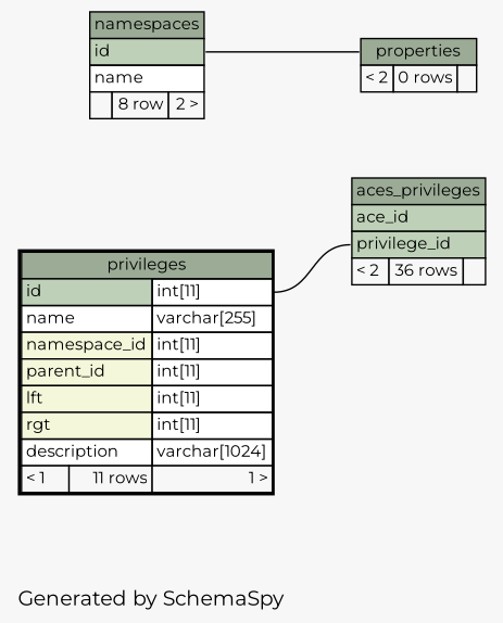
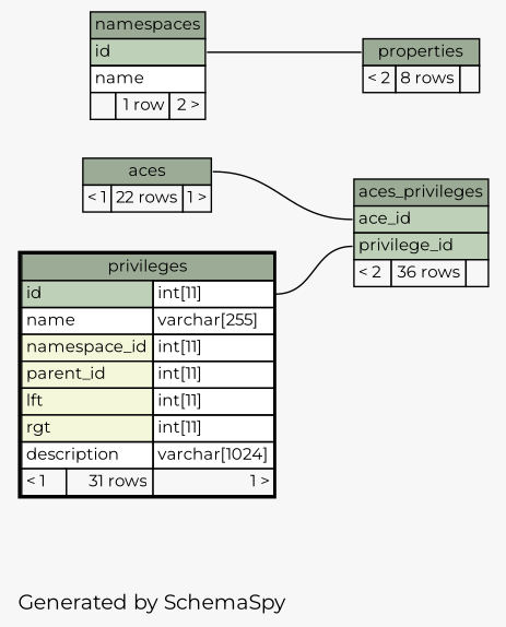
  digraph {
    bgcolor="#f7f7f7"
    fontname=Montserrat
    label="\nGenerated by SchemaSpy"
    labeljust=l
    rankdir=RL
    node [fontname=Montserrat fontsize=11 shape=plaintext]
    edge [arrowhead=none arrowsize=0.8 arrowtail=crowtee fontname=Montserrat]
    n1 [label=<     <TABLE BORDER="0" CELLBORDER="1" CELLSPACING="0" BGCOLOR="#ffffff">       <TR><TD PORT="aces_privileges.heading" COLSPAN="3" BGCOLOR="#9bab96" ALIGN="CENTER">aces_privileges</TD></TR>       <TR><TD PORT="ace_id" COLSPAN="3" BGCOLOR="#bed1b8" ALIGN="LEFT">ace_id</TD></TR>       <TR><TD PORT="privilege_id" COLSPAN="3" BGCOLOR="#bed1b8" ALIGN="LEFT">privilege_id</TD></TR>       <TR><TD ALIGN="LEFT" BGCOLOR="#f7f7f7">&lt; 2</TD><TD ALIGN="RIGHT" BGCOLOR="#f7f7f7">36 rows</TD><TD ALIGN="RIGHT" BGCOLOR="#f7f7f7">  </TD></TR>     </TABLE>>]
-   n3 [label=<     <TABLE BORDER="2" CELLBORDER="1" CELLSPACING="0" BGCOLOR="#ffffff">       <TR><TD PORT="privileges.heading" COLSPAN="3" BGCOLOR="#9bab96" ALIGN="CENTER">privileges</TD></TR>       <TR><TD PORT="id" COLSPAN="2" BGCOLOR="#bed1b8" ALIGN="LEFT">id</TD><TD PORT="id.type" ALIGN="LEFT">int[11]</TD></TR>       <TR><TD PORT="name" COLSPAN="2" ALIGN="LEFT">name</TD><TD PORT="name.type" ALIGN="LEFT">varchar[255]</TD></TR>       <TR><TD PORT="namespace_id" COLSPAN="2" BGCOLOR="#f4f7da" ALIGN="LEFT">namespace_id</TD><TD PORT="namespace_id.type" ALIGN="LEFT">int[11]</TD></TR>       <TR><TD PORT="parent_id" COLSPAN="2" BGCOLOR="#f4f7da" ALIGN="LEFT">parent_id</TD><TD PORT="parent_id.type" ALIGN="LEFT">int[11]</TD></TR>       <TR><TD PORT="lft" COLSPAN="2" BGCOLOR="#f4f7da" ALIGN="LEFT">lft</TD><TD PORT="lft.type" ALIGN="LEFT">int[11]</TD></TR>       <TR><TD PORT="rgt" COLSPAN="2" BGCOLOR="#f4f7da" ALIGN="LEFT">rgt</TD><TD PORT="rgt.type" ALIGN="LEFT">int[11]</TD></TR>       <TR><TD PORT="description" COLSPAN="2" ALIGN="LEFT">description</TD><TD PORT="description.type" ALIGN="LEFT">varchar[1024]</TD></TR>       <TR><TD ALIGN="LEFT" BGCOLOR="#f7f7f7">&lt; 1</TD><TD ALIGN="RIGHT" BGCOLOR="#f7f7f7">11 rows</TD><TD ALIGN="RIGHT" BGCOLOR="#f7f7f7">1 &gt;</TD></TR>     </TABLE>>]
-   n4 [label=<     <TABLE BORDER="0" CELLBORDER="1" CELLSPACING="0" BGCOLOR="#ffffff">       <TR><TD PORT="namespaces.heading" COLSPAN="3" BGCOLOR="#9bab96" ALIGN="CENTER">namespaces</TD></TR>       <TR><TD PORT="id" COLSPAN="3" BGCOLOR="#bed1b8" ALIGN="LEFT">id</TD></TR>       <TR><TD PORT="name" COLSPAN="3" ALIGN="LEFT">name</TD></TR>       <TR><TD ALIGN="LEFT" BGCOLOR="#f7f7f7">  </TD><TD ALIGN="RIGHT" BGCOLOR="#f7f7f7">8 row</TD><TD ALIGN="RIGHT" BGCOLOR="#f7f7f7">2 &gt;</TD></TR>     </TABLE>>]
-   n5 [label=<     <TABLE BORDER="0" CELLBORDER="1" CELLSPACING="0" BGCOLOR="#ffffff">       <TR><TD PORT="properties.heading" COLSPAN="3" BGCOLOR="#9bab96" ALIGN="CENTER">properties</TD></TR>       <TR><TD ALIGN="LEFT" BGCOLOR="#f7f7f7">&lt; 2</TD><TD ALIGN="RIGHT" BGCOLOR="#f7f7f7">0 rows</TD><TD ALIGN="RIGHT" BGCOLOR="#f7f7f7">  </TD></TR>     </TABLE>>]
+   n2 [label=<     <TABLE BORDER="0" CELLBORDER="1" CELLSPACING="0" BGCOLOR="#ffffff">       <TR><TD PORT="aces.heading" COLSPAN="3" BGCOLOR="#9bab96" ALIGN="CENTER">aces</TD></TR>       <TR><TD ALIGN="LEFT" BGCOLOR="#f7f7f7">&lt; 1</TD><TD ALIGN="RIGHT" BGCOLOR="#f7f7f7">22 rows</TD><TD ALIGN="RIGHT" BGCOLOR="#f7f7f7">1 &gt;</TD></TR>     </TABLE>>]
+   n3 [label=<     <TABLE BORDER="2" CELLBORDER="1" CELLSPACING="0" BGCOLOR="#ffffff">       <TR><TD PORT="privileges.heading" COLSPAN="3" BGCOLOR="#9bab96" ALIGN="CENTER">privileges</TD></TR>       <TR><TD PORT="id" COLSPAN="2" BGCOLOR="#bed1b8" ALIGN="LEFT">id</TD><TD PORT="id.type" ALIGN="LEFT">int[11]</TD></TR>       <TR><TD PORT="name" COLSPAN="2" ALIGN="LEFT">name</TD><TD PORT="name.type" ALIGN="LEFT">varchar[255]</TD></TR>       <TR><TD PORT="namespace_id" COLSPAN="2" BGCOLOR="#f4f7da" ALIGN="LEFT">namespace_id</TD><TD PORT="namespace_id.type" ALIGN="LEFT">int[11]</TD></TR>       <TR><TD PORT="parent_id" COLSPAN="2" BGCOLOR="#f4f7da" ALIGN="LEFT">parent_id</TD><TD PORT="parent_id.type" ALIGN="LEFT">int[11]</TD></TR>       <TR><TD PORT="lft" COLSPAN="2" BGCOLOR="#f4f7da" ALIGN="LEFT">lft</TD><TD PORT="lft.type" ALIGN="LEFT">int[11]</TD></TR>       <TR><TD PORT="rgt" COLSPAN="2" BGCOLOR="#f4f7da" ALIGN="LEFT">rgt</TD><TD PORT="rgt.type" ALIGN="LEFT">int[11]</TD></TR>       <TR><TD PORT="description" COLSPAN="2" ALIGN="LEFT">description</TD><TD PORT="description.type" ALIGN="LEFT">varchar[1024]</TD></TR>       <TR><TD ALIGN="LEFT" BGCOLOR="#f7f7f7">&lt; 1</TD><TD ALIGN="RIGHT" BGCOLOR="#f7f7f7">31 rows</TD><TD ALIGN="RIGHT" BGCOLOR="#f7f7f7">1 &gt;</TD></TR>     </TABLE>>]
+   n4 [label=<     <TABLE BORDER="0" CELLBORDER="1" CELLSPACING="0" BGCOLOR="#ffffff">       <TR><TD PORT="namespaces.heading" COLSPAN="3" BGCOLOR="#9bab96" ALIGN="CENTER">namespaces</TD></TR>       <TR><TD PORT="id" COLSPAN="3" BGCOLOR="#bed1b8" ALIGN="LEFT">id</TD></TR>       <TR><TD PORT="name" COLSPAN="3" ALIGN="LEFT">name</TD></TR>       <TR><TD ALIGN="LEFT" BGCOLOR="#f7f7f7">  </TD><TD ALIGN="RIGHT" BGCOLOR="#f7f7f7">1 row</TD><TD ALIGN="RIGHT" BGCOLOR="#f7f7f7">2 &gt;</TD></TR>     </TABLE>>]
+   n5 [label=<     <TABLE BORDER="0" CELLBORDER="1" CELLSPACING="0" BGCOLOR="#ffffff">       <TR><TD PORT="properties.heading" COLSPAN="3" BGCOLOR="#9bab96" ALIGN="CENTER">properties</TD></TR>       <TR><TD ALIGN="LEFT" BGCOLOR="#f7f7f7">&lt; 2</TD><TD ALIGN="RIGHT" BGCOLOR="#f7f7f7">8 rows</TD><TD ALIGN="RIGHT" BGCOLOR="#f7f7f7">  </TD></TR>     </TABLE>>]
+   n1 -> n2 [headport="aces.heading:e" tailport="ace_id:w"]
    n1 -> n3 [headport="id.type:e" tailport="privilege_id:w"]
    n5 -> n4 [headport="id:e" tailport="properties.heading:w"]
  }
